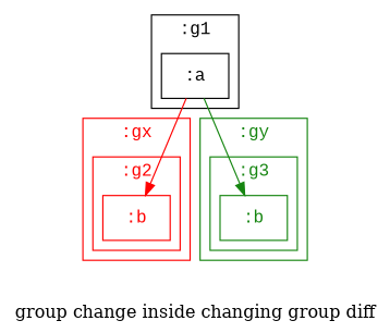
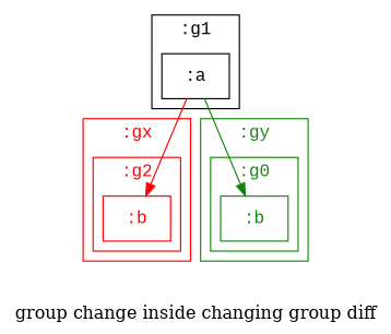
  digraph {
    label="group change inside changing group diff"
    node [fontname="Courier New" shape=rectangle]
    n1 [color="#ff0000" fontcolor="#ff0000" label=":b"]
    n2 [label=":a"]
    n3 [color="#158510" fontcolor="#158510" label=":b"]
    subgraph cluster_1 {
      color="#ff0000"
      fontcolor="#ff0000"
      fontname="Courier New"
      label=":gx"
      shape=rectangle
      subgraph cluster_2 {
        color="#ff0000"
        fontcolor="#ff0000"
        fontname="Courier New"
        label=":g2"
        shape=rectangle
        n1
      }
    }
    subgraph cluster_3 {
      fontname="Courier New"
      label=":g1"
      shape=rectangle
      n2
    }
    subgraph cluster_4 {
      color="#158510"
      fontcolor="#158510"
      fontname="Courier New"
      label=":gy"
      shape=rectangle
      subgraph cluster_5 {
        color="#158510"
        fontcolor="#158510"
        fontname="Courier New"
-       label=":g3"
+       label=":g0"
        shape=rectangle
        n3
      }
    }
    n2 -> n1 [color="#ff0000"]
    n2 -> n3 [color="#158510"]
  }
